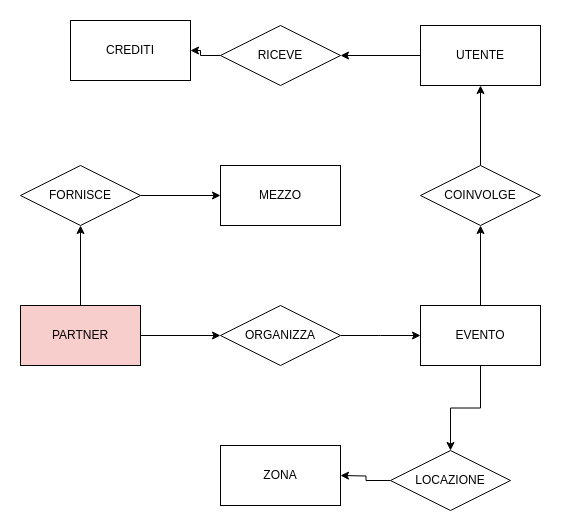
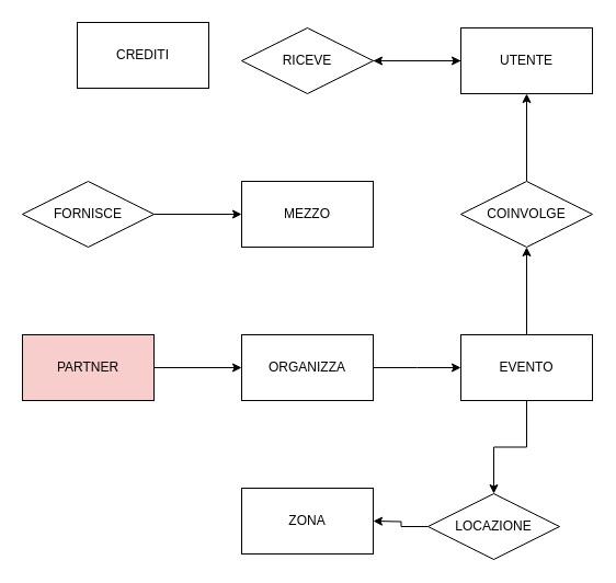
  <mxCell id="0" />
  <mxCell id="1" parent="0" />
  <mxCell id="2" style="edgeStyle=orthogonalEdgeStyle;rounded=0;orthogonalLoop=1;jettySize=auto;html=1;" parent="1" source="3" edge="1"><mxGeometry relative="1" as="geometry"><mxPoint x="420" y="335" as="targetPoint" /></mxGeometry></mxCell>
- <mxCell id="3" value="ORGANIZZA" style="rhombus;whiteSpace=wrap;html=1;" parent="1" vertex="1"><mxGeometry x="220" y="305" width="120" height="60" as="geometry" /></mxCell>
+ <mxCell id="3" value="ORGANIZZA" style="whiteSpace=wrap;html=1;rounded=0;" parent="1" vertex="1"><mxGeometry x="220" y="305" width="120" height="60" as="geometry" /></mxCell>
  <mxCell id="4" style="edgeStyle=orthogonalEdgeStyle;rounded=0;orthogonalLoop=1;jettySize=auto;html=1;" parent="1" source="6" target="11" edge="1"><mxGeometry relative="1" as="geometry" /></mxCell>
  <mxCell id="5" style="edgeStyle=orthogonalEdgeStyle;rounded=0;orthogonalLoop=1;jettySize=auto;html=1;" parent="1" source="6" edge="1"><mxGeometry relative="1" as="geometry"><mxPoint x="480" y="225" as="targetPoint" /></mxGeometry></mxCell>
  <mxCell id="6" value="EVENTO" style="rounded=0;whiteSpace=wrap;html=1;" parent="1" vertex="1"><mxGeometry x="420" y="305" width="120" height="60" as="geometry" /></mxCell>
  <mxCell id="7" style="edgeStyle=orthogonalEdgeStyle;rounded=0;orthogonalLoop=1;jettySize=auto;html=1;" parent="1" source="9" target="3" edge="1"><mxGeometry relative="1" as="geometry" /></mxCell>
- <mxCell id="8" style="edgeStyle=orthogonalEdgeStyle;rounded=0;orthogonalLoop=1;jettySize=auto;html=1;" parent="1" source="9" target="19" edge="1"><mxGeometry relative="1" as="geometry" /></mxCell>
  <mxCell id="9" value="PARTNER" style="rounded=0;whiteSpace=wrap;html=1;fillColor=#f8cecc;" parent="1" vertex="1"><mxGeometry x="20" y="305" width="120" height="60" as="geometry" /></mxCell>
  <mxCell id="10" style="edgeStyle=orthogonalEdgeStyle;rounded=0;orthogonalLoop=1;jettySize=auto;html=1;" parent="1" source="11" edge="1"><mxGeometry relative="1" as="geometry"><mxPoint x="340" y="475" as="targetPoint" /></mxGeometry></mxCell>
  <mxCell id="11" value="LOCAZIONE" style="rhombus;whiteSpace=wrap;html=1;" parent="1" vertex="1"><mxGeometry x="390" y="450" width="120" height="60" as="geometry" /></mxCell>
  <mxCell id="12" value="ZONA" style="rounded=0;whiteSpace=wrap;html=1;" parent="1" vertex="1"><mxGeometry x="220" y="445" width="120" height="60" as="geometry" /></mxCell>
  <mxCell id="13" style="edgeStyle=orthogonalEdgeStyle;rounded=0;orthogonalLoop=1;jettySize=auto;html=1;" parent="1" source="14" edge="1"><mxGeometry relative="1" as="geometry"><mxPoint x="480" y="85" as="targetPoint" /></mxGeometry></mxCell>
  <mxCell id="14" value="COINVOLGE" style="rhombus;whiteSpace=wrap;html=1;" parent="1" vertex="1"><mxGeometry x="420" y="165" width="120" height="60" as="geometry" /></mxCell>
  <mxCell id="15" value="MEZZO" style="rounded=0;whiteSpace=wrap;html=1;" parent="1" vertex="1"><mxGeometry x="220" y="165" width="120" height="60" as="geometry" /></mxCell>
  <mxCell id="16" style="edgeStyle=orthogonalEdgeStyle;rounded=0;orthogonalLoop=1;jettySize=auto;html=1;" edge="1" parent="1" source="17"><mxGeometry relative="1" as="geometry"><mxPoint x="340" y="55" as="targetPoint" /></mxGeometry></mxCell>
  <mxCell id="17" value="UTENTE" style="rounded=0;whiteSpace=wrap;html=1;" parent="1" vertex="1"><mxGeometry x="420" y="25" width="120" height="60" as="geometry" /></mxCell>
  <mxCell id="18" style="edgeStyle=orthogonalEdgeStyle;rounded=0;orthogonalLoop=1;jettySize=auto;html=1;" parent="1" source="19" target="15" edge="1"><mxGeometry relative="1" as="geometry" /></mxCell>
  <mxCell id="19" value="FORNISCE" style="rhombus;whiteSpace=wrap;html=1;" parent="1" vertex="1"><mxGeometry x="20" y="165" width="120" height="60" as="geometry" /></mxCell>
- <mxCell id="20" style="edgeStyle=orthogonalEdgeStyle;rounded=0;orthogonalLoop=1;jettySize=auto;html=1;" edge="1" parent="1" source="21" target="22"><mxGeometry relative="1" as="geometry" /></mxCell>
+ <mxCell id="20" style="edgeStyle=orthogonalEdgeStyle;rounded=0;orthogonalLoop=1;jettySize=auto;html=1;" edge="1" parent="1" source="21" target="17"><mxGeometry relative="1" as="geometry" /></mxCell>
  <mxCell id="21" value="RICEVE" style="rhombus;whiteSpace=wrap;html=1;" vertex="1" parent="1"><mxGeometry x="220" y="25" width="120" height="60" as="geometry" /></mxCell>
  <mxCell id="22" value="CREDITI" style="rounded=0;whiteSpace=wrap;html=1;" vertex="1" parent="1"><mxGeometry x="70" y="20" width="120" height="60" as="geometry" /></mxCell>
